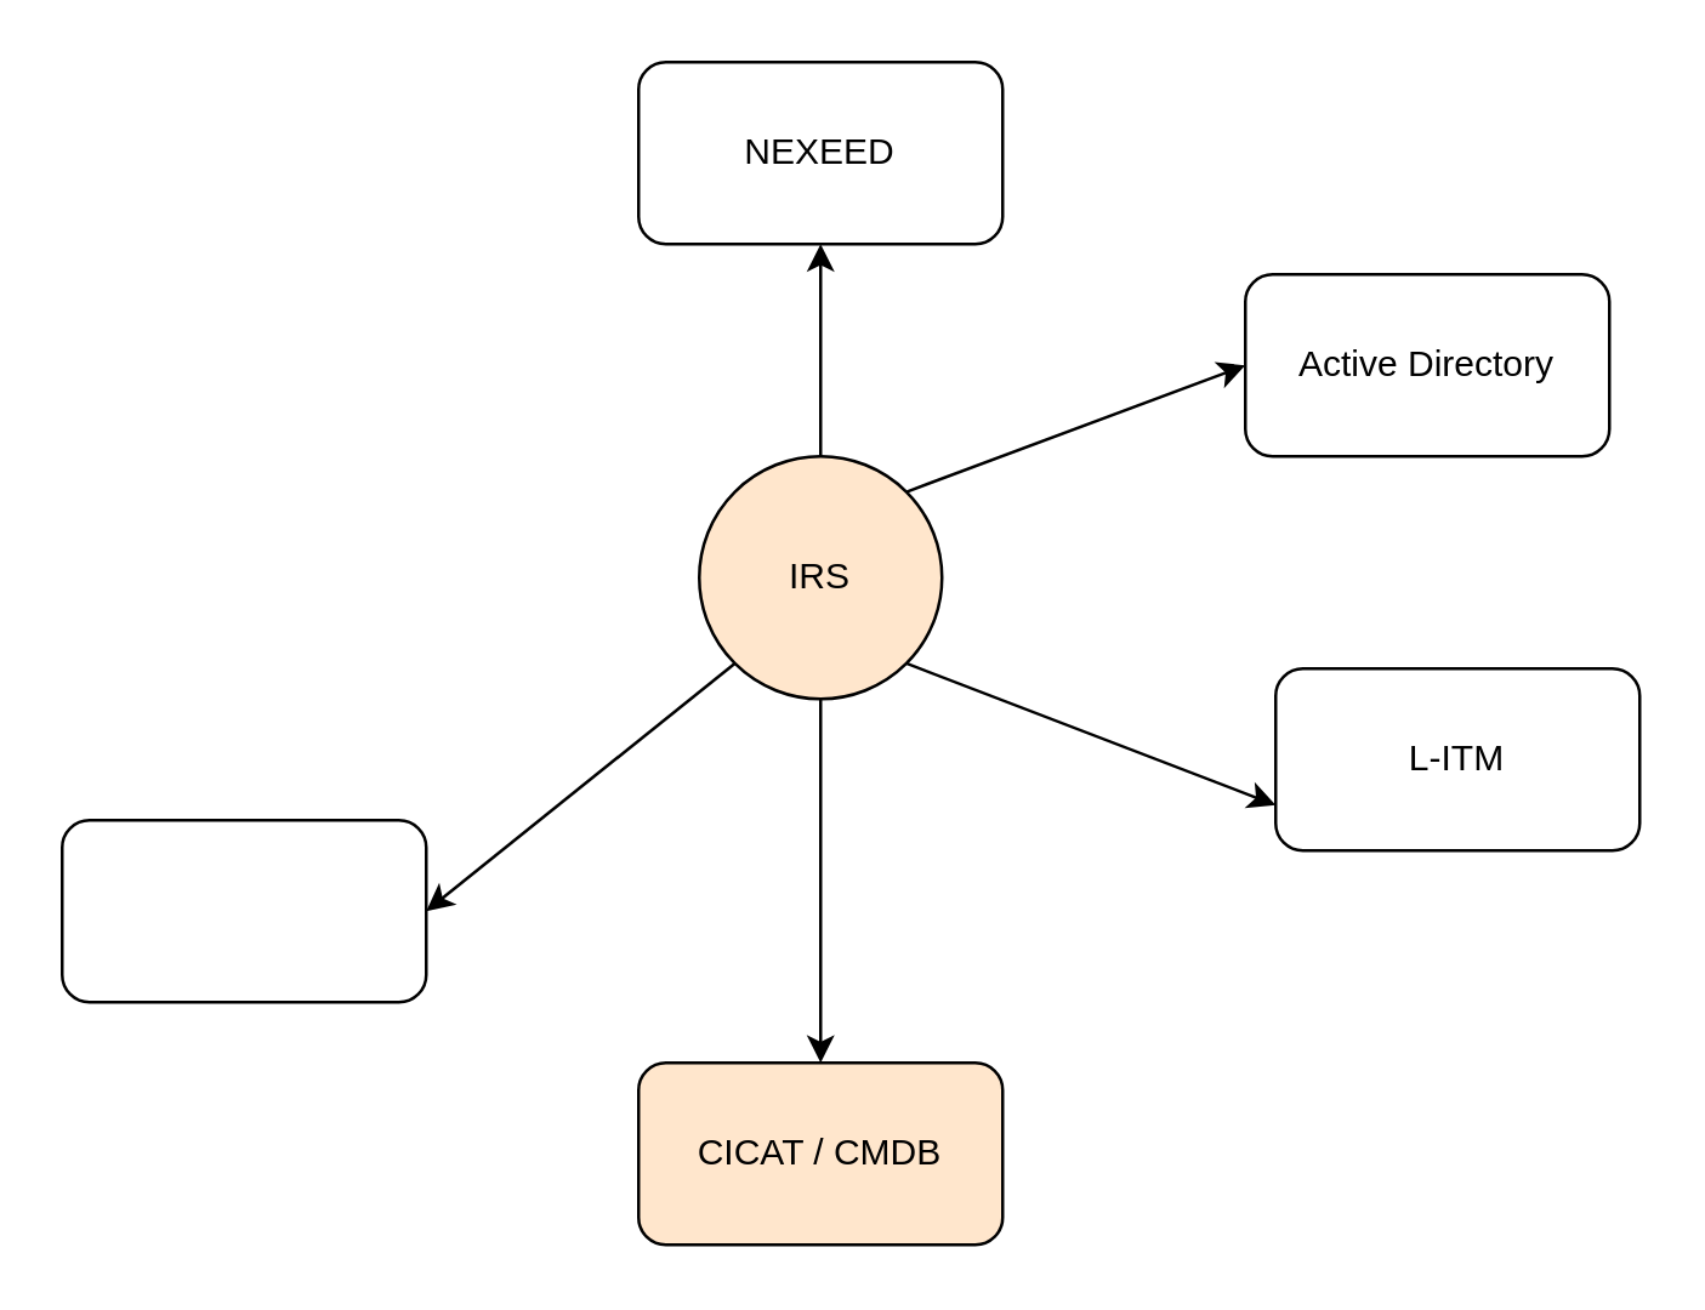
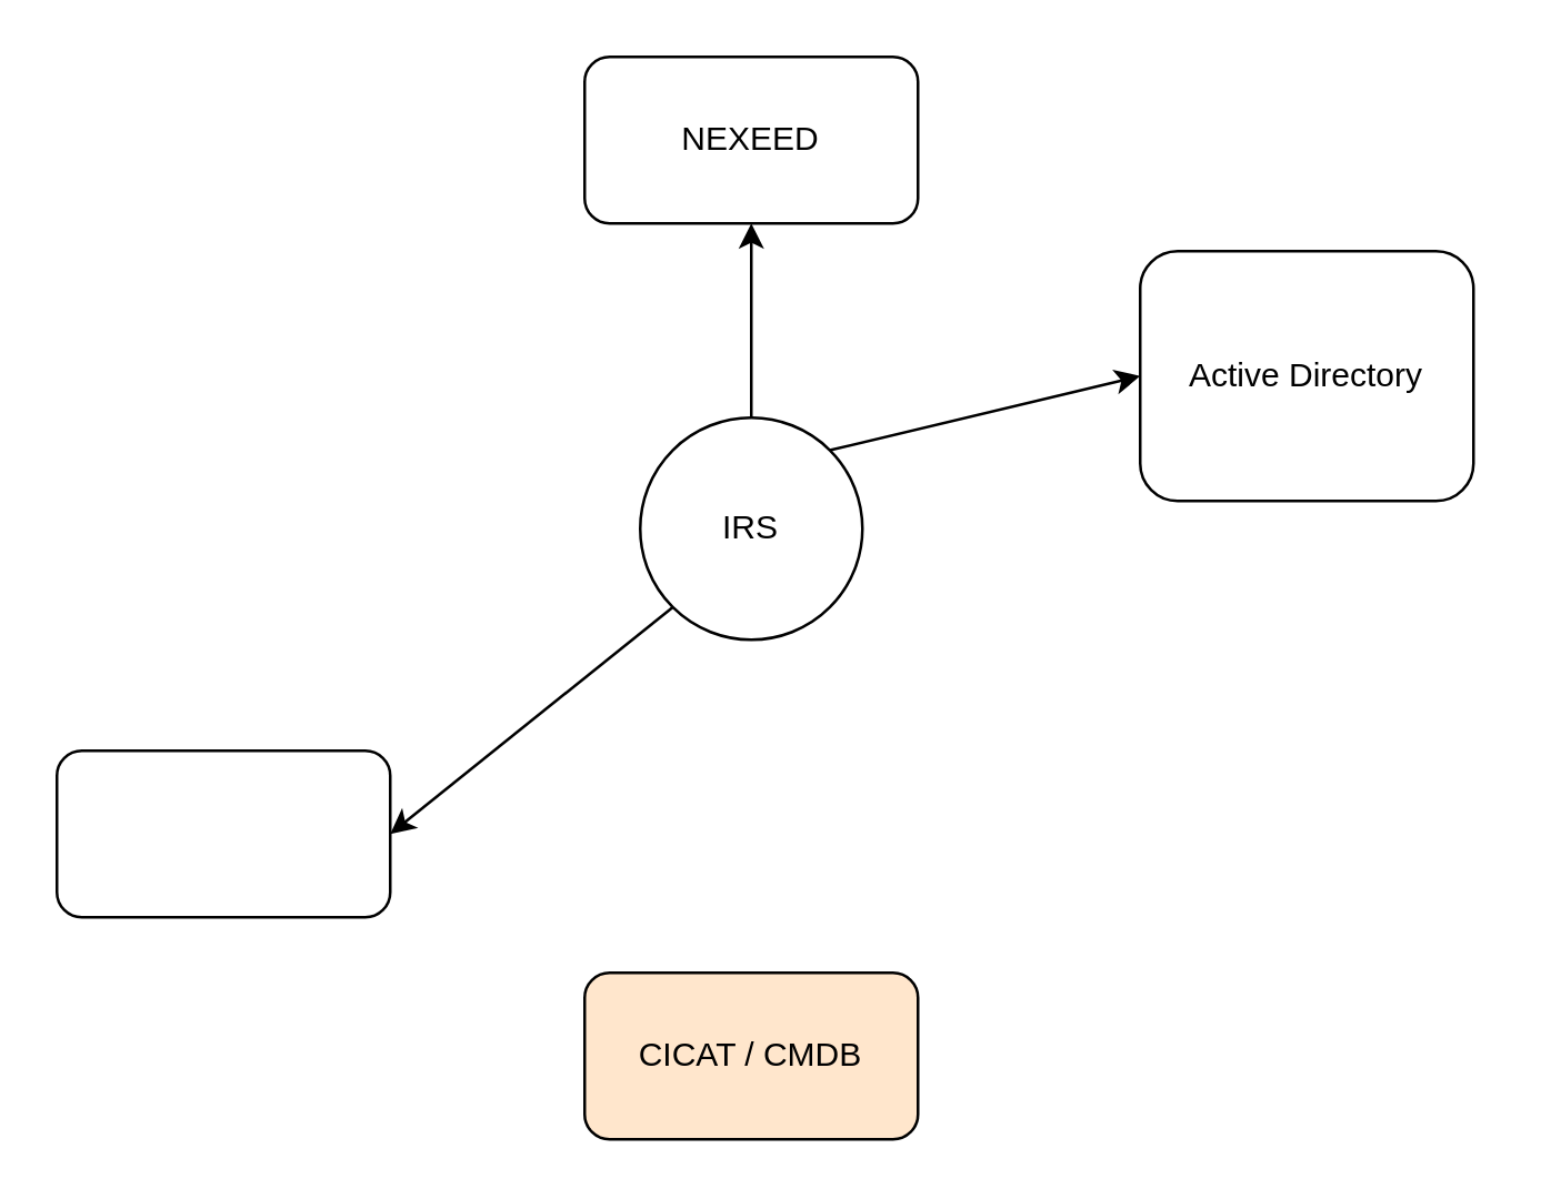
  <mxCell id="0" />
  <mxCell id="1" parent="0" />
- <mxCell id="2" value="IRS" style="ellipse;whiteSpace=wrap;html=1;aspect=fixed;fillColor=#ffe6cc;" vertex="1" parent="1"><mxGeometry x="230" y="150" width="80" height="80" as="geometry" /></mxCell>
+ <mxCell id="2" value="IRS" style="ellipse;whiteSpace=wrap;html=1;aspect=fixed;" vertex="1" parent="1"><mxGeometry x="230" y="150" width="80" height="80" as="geometry" /></mxCell>
  <mxCell id="3" value="NEXEED" style="rounded=1;whiteSpace=wrap;html=1;" vertex="1" parent="1"><mxGeometry x="210" y="20" width="120" height="60" as="geometry" /></mxCell>
- <mxCell id="4" value="Active Directory" style="rounded=1;whiteSpace=wrap;html=1;" vertex="1" parent="1"><mxGeometry x="410" y="90" width="120" height="60" as="geometry" /></mxCell>
- <mxCell id="5" value="L-ITM" style="rounded=1;whiteSpace=wrap;html=1;" vertex="1" parent="1"><mxGeometry x="420" y="220" width="120" height="60" as="geometry" /></mxCell>
+ <mxCell id="4" value="Active Directory" style="rounded=1;whiteSpace=wrap;html=1;" vertex="1" parent="1"><mxGeometry x="410" y="90" width="120" height="90" as="geometry" /></mxCell>
  <mxCell id="6" value="CICAT / CMDB" style="rounded=1;whiteSpace=wrap;html=1;fillColor=#ffe6cc;" vertex="1" parent="1"><mxGeometry x="210" y="350" width="120" height="60" as="geometry" /></mxCell>
  <mxCell id="7" value="" style="rounded=1;whiteSpace=wrap;html=1;" vertex="1" parent="1"><mxGeometry x="20" y="270" width="120" height="60" as="geometry" /></mxCell>
  <mxCell id="8" value="" style="endArrow=classic;html=1;rounded=0;" edge="1" parent="1" source="2"><mxGeometry width="50" height="50" relative="1" as="geometry"><mxPoint x="180" y="150" as="sourcePoint" /><mxPoint x="270" y="80" as="targetPoint" /></mxGeometry></mxCell>
  <mxCell id="9" value="" style="endArrow=classic;html=1;rounded=0;entryX=0;entryY=0.5;entryDx=0;entryDy=0;exitX=1;exitY=0;exitDx=0;exitDy=0;" edge="1" parent="1" source="2" target="4"><mxGeometry width="50" height="50" relative="1" as="geometry"><mxPoint x="340" y="160" as="sourcePoint" /><mxPoint x="390" y="110" as="targetPoint" /></mxGeometry></mxCell>
- <mxCell id="10" value="" style="endArrow=classic;html=1;rounded=0;exitX=1;exitY=1;exitDx=0;exitDy=0;entryX=0;entryY=0.75;entryDx=0;entryDy=0;" edge="1" parent="1" source="2" target="5"><mxGeometry width="50" height="50" relative="1" as="geometry"><mxPoint x="300" y="300" as="sourcePoint" /><mxPoint x="350" y="250" as="targetPoint" /></mxGeometry></mxCell>
- <mxCell id="11" value="" style="endArrow=classic;html=1;rounded=0;exitX=0.5;exitY=1;exitDx=0;exitDy=0;entryX=0.5;entryY=0;entryDx=0;entryDy=0;" edge="1" parent="1" source="2" target="6"><mxGeometry width="50" height="50" relative="1" as="geometry"><mxPoint x="230" y="320" as="sourcePoint" /><mxPoint x="280" y="270" as="targetPoint" /></mxGeometry></mxCell>
  <mxCell id="12" value="" style="endArrow=classic;html=1;rounded=0;exitX=0;exitY=1;exitDx=0;exitDy=0;entryX=1;entryY=0.5;entryDx=0;entryDy=0;" edge="1" parent="1" source="2" target="7"><mxGeometry width="50" height="50" relative="1" as="geometry"><mxPoint x="120" y="400" as="sourcePoint" /><mxPoint x="170" y="350" as="targetPoint" /></mxGeometry></mxCell>
